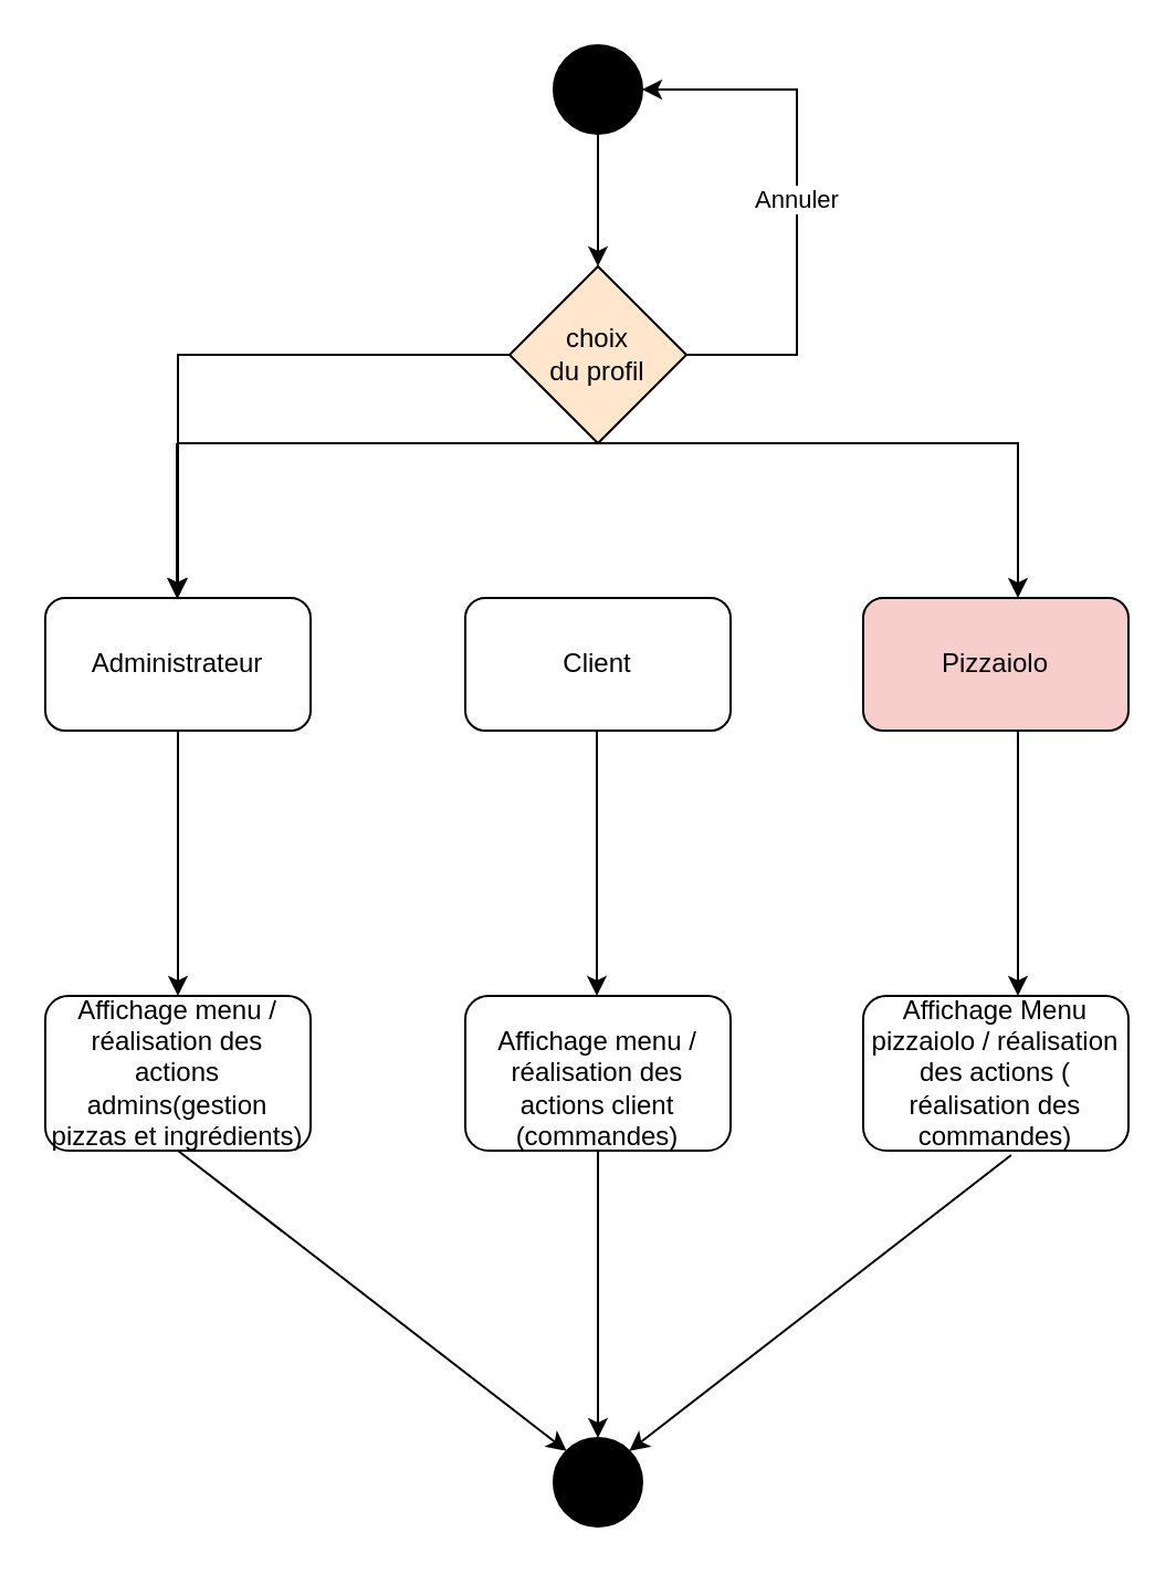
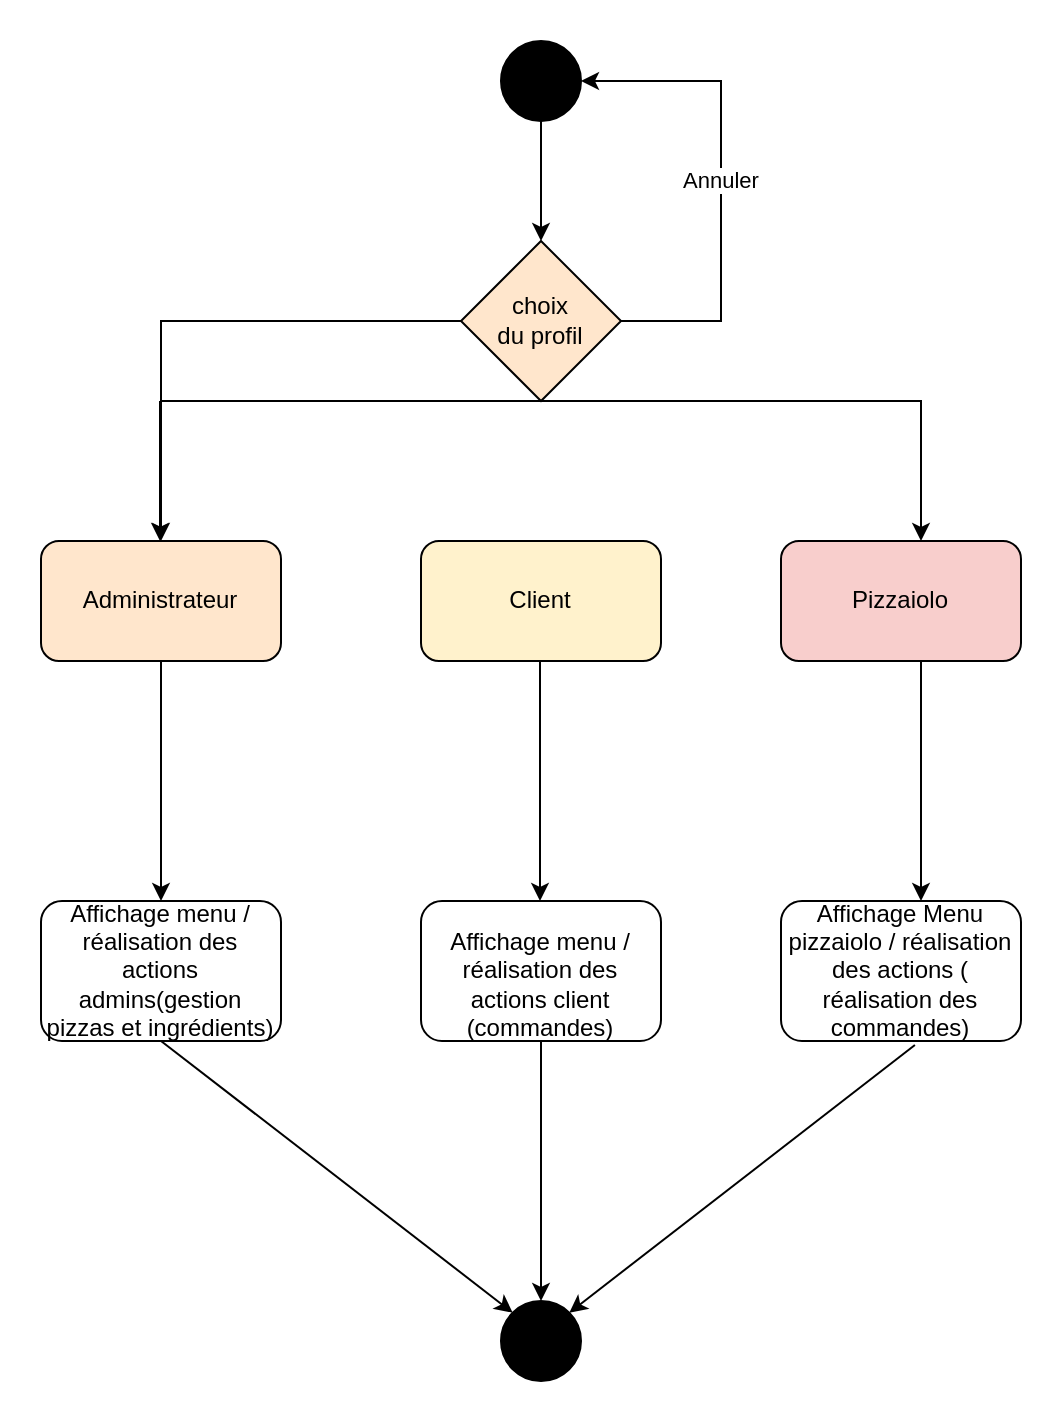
  <mxCell id="0" />
  <mxCell id="1" parent="0" />
  <mxCell id="2" value="" style="edgeStyle=orthogonalEdgeStyle;rounded=0;orthogonalLoop=1;jettySize=auto;html=1;" edge="1" parent="1" source="3" target="6"><mxGeometry relative="1" as="geometry" /></mxCell>
  <mxCell id="3" value="" style="ellipse;whiteSpace=wrap;html=1;aspect=fixed;fillColor=#000000;" vertex="1" parent="1"><mxGeometry x="250" y="20" width="40" height="40" as="geometry" /></mxCell>
- <mxCell id="4" value="Client" style="rounded=1;whiteSpace=wrap;html=1;fillColor=#FFFFFF;" vertex="1" parent="1"><mxGeometry x="210" y="270" width="120" height="60" as="geometry" /></mxCell>
+ <mxCell id="4" value="Client" style="rounded=1;whiteSpace=wrap;html=1;fillColor=#fff2cc;" vertex="1" parent="1"><mxGeometry x="210" y="270" width="120" height="60" as="geometry" /></mxCell>
  <mxCell id="5" value="" style="edgeStyle=orthogonalEdgeStyle;rounded=0;orthogonalLoop=1;jettySize=auto;html=1;" edge="1" parent="1" source="6" target="7"><mxGeometry relative="1" as="geometry" /></mxCell>
  <mxCell id="6" value="&lt;div&gt;choix&lt;/div&gt;&lt;div&gt;du profil&lt;br&gt;&lt;/div&gt;" style="rhombus;whiteSpace=wrap;html=1;fillColor=#ffe6cc;" vertex="1" parent="1"><mxGeometry x="230" y="120" width="80" height="80" as="geometry" /></mxCell>
- <mxCell id="7" value="Administrateur" style="rounded=1;whiteSpace=wrap;html=1;fillColor=#FFFFFF;" vertex="1" parent="1"><mxGeometry x="20" y="270" width="120" height="60" as="geometry" /></mxCell>
+ <mxCell id="7" value="Administrateur" style="rounded=1;whiteSpace=wrap;html=1;fillColor=#ffe6cc;" vertex="1" parent="1"><mxGeometry x="20" y="270" width="120" height="60" as="geometry" /></mxCell>
  <mxCell id="8" value="Pizzaiolo" style="rounded=1;whiteSpace=wrap;html=1;fillColor=#f8cecc;" vertex="1" parent="1"><mxGeometry x="390" y="270" width="120" height="60" as="geometry" /></mxCell>
  <mxCell id="9" value="" style="endArrow=none;html=1;rounded=0;entryX=0.5;entryY=1;entryDx=0;entryDy=0;" edge="1" parent="1" target="6"><mxGeometry width="50" height="50" relative="1" as="geometry"><mxPoint x="80" y="200" as="sourcePoint" /><mxPoint x="130" y="150" as="targetPoint" /></mxGeometry></mxCell>
  <mxCell id="10" value="" style="edgeStyle=orthogonalEdgeStyle;rounded=0;orthogonalLoop=1;jettySize=auto;html=1;" edge="1" parent="1"><mxGeometry relative="1" as="geometry"><mxPoint x="79.5" y="200" as="sourcePoint" /><mxPoint x="79.5" y="270" as="targetPoint" /></mxGeometry></mxCell>
  <mxCell id="11" value="" style="endArrow=none;html=1;rounded=0;entryX=0.5;entryY=1;entryDx=0;entryDy=0;" edge="1" parent="1" target="6"><mxGeometry width="50" height="50" relative="1" as="geometry"><mxPoint x="460.5" y="200" as="sourcePoint" /><mxPoint x="650.5" y="200" as="targetPoint" /></mxGeometry></mxCell>
  <mxCell id="12" value="" style="edgeStyle=orthogonalEdgeStyle;rounded=0;orthogonalLoop=1;jettySize=auto;html=1;" edge="1" parent="1"><mxGeometry relative="1" as="geometry"><mxPoint x="460" y="200" as="sourcePoint" /><mxPoint x="460" y="270" as="targetPoint" /></mxGeometry></mxCell>
  <mxCell id="13" value="Annuler" style="endArrow=classic;html=1;rounded=0;entryX=1;entryY=0.5;entryDx=0;entryDy=0;" edge="1" parent="1" target="3"><mxGeometry width="50" height="50" relative="1" as="geometry"><mxPoint x="310" y="160" as="sourcePoint" /><mxPoint x="360" y="40" as="targetPoint" /><Array as="points"><mxPoint x="360" y="160" /><mxPoint x="360" y="40" /></Array></mxGeometry></mxCell>
  <mxCell id="14" value="" style="endArrow=classic;html=1;rounded=0;" edge="1" parent="1"><mxGeometry width="50" height="50" relative="1" as="geometry"><mxPoint x="80" y="330" as="sourcePoint" /><mxPoint x="80" y="450" as="targetPoint" /></mxGeometry></mxCell>
  <mxCell id="15" value="&lt;br&gt;Affichage menu / réalisation des actions client (commandes)&lt;br&gt;" style="rounded=1;whiteSpace=wrap;html=1;fillColor=#FFFFFF;" vertex="1" parent="1"><mxGeometry x="210" y="450" width="120" height="70" as="geometry" /></mxCell>
  <mxCell id="16" value="Affichage menu / réalisation des actions admins(gestion pizzas et ingrédients)" style="rounded=1;whiteSpace=wrap;html=1;fillColor=#FFFFFF;" vertex="1" parent="1"><mxGeometry x="20" y="450" width="120" height="70" as="geometry" /></mxCell>
  <mxCell id="17" value="Affichage Menu pizzaiolo / réalisation des actions ( réalisation des commandes)" style="rounded=1;whiteSpace=wrap;html=1;fillColor=#FFFFFF;" vertex="1" parent="1"><mxGeometry x="390" y="450" width="120" height="70" as="geometry" /></mxCell>
  <mxCell id="18" value="" style="endArrow=classic;html=1;rounded=0;" edge="1" parent="1"><mxGeometry width="50" height="50" relative="1" as="geometry"><mxPoint x="269.5" y="330" as="sourcePoint" /><mxPoint x="269.5" y="450" as="targetPoint" /></mxGeometry></mxCell>
  <mxCell id="19" value="" style="endArrow=classic;html=1;rounded=0;" edge="1" parent="1"><mxGeometry width="50" height="50" relative="1" as="geometry"><mxPoint x="460" y="330" as="sourcePoint" /><mxPoint x="460" y="450" as="targetPoint" /></mxGeometry></mxCell>
  <mxCell id="20" value="" style="ellipse;whiteSpace=wrap;html=1;aspect=fixed;fillColor=#000000;" vertex="1" parent="1"><mxGeometry x="250" y="650" width="40" height="40" as="geometry" /></mxCell>
  <mxCell id="21" value="" style="endArrow=classic;html=1;rounded=0;entryX=0;entryY=0;entryDx=0;entryDy=0;" edge="1" parent="1" target="20"><mxGeometry width="50" height="50" relative="1" as="geometry"><mxPoint x="80" y="520" as="sourcePoint" /><mxPoint x="130" y="470" as="targetPoint" /></mxGeometry></mxCell>
  <mxCell id="22" value="" style="endArrow=classic;html=1;rounded=0;entryX=0.5;entryY=0;entryDx=0;entryDy=0;exitX=0.5;exitY=1;exitDx=0;exitDy=0;" edge="1" parent="1" source="15" target="20"><mxGeometry width="50" height="50" relative="1" as="geometry"><mxPoint x="90" y="530" as="sourcePoint" /><mxPoint x="285.858" y="665.858" as="targetPoint" /></mxGeometry></mxCell>
  <mxCell id="23" value="" style="endArrow=classic;html=1;rounded=0;entryX=1;entryY=0;entryDx=0;entryDy=0;exitX=0.558;exitY=1.029;exitDx=0;exitDy=0;exitPerimeter=0;" edge="1" parent="1" source="17" target="20"><mxGeometry width="50" height="50" relative="1" as="geometry"><mxPoint x="90" y="530" as="sourcePoint" /><mxPoint x="265.858" y="665.858" as="targetPoint" /></mxGeometry></mxCell>
